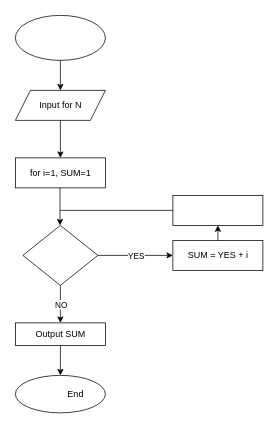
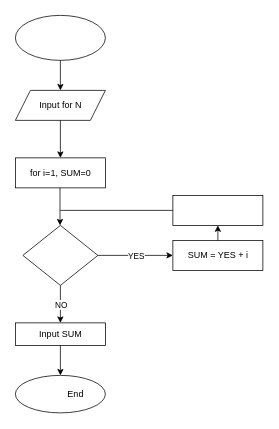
  <mxCell id="0" />
  <mxCell id="1" parent="0" />
  <mxCell id="2" value="" style="ellipse;whiteSpace=wrap;html=1;" parent="1" vertex="1"><mxGeometry x="20" width="120" height="60" as="geometry" y="20" /></mxCell>
  <mxCell id="3" value="" style="endArrow=classic;html=1;rounded=0;exitX=0.5;exitY=1;exitDx=0;exitDy=0;" parent="1" source="2" edge="1"><mxGeometry width="50" height="50" relative="1" as="geometry"><mxPoint x="70" y="150" as="sourcePoint" /><mxPoint x="80" y="120" as="targetPoint" /></mxGeometry></mxCell>
  <mxCell id="4" value="" style="shape=parallelogram;perimeter=parallelogramPerimeter;whiteSpace=wrap;html=1;fixedSize=1;" parent="1" vertex="1"><mxGeometry x="20" y="120" width="120" height="40" as="geometry" /></mxCell>
  <mxCell id="5" value="" style="endArrow=classic;html=1;rounded=0;" parent="1" source="4" edge="1"><mxGeometry width="50" height="50" relative="1" as="geometry"><mxPoint x="55" y="240" as="sourcePoint" /><mxPoint x="80" y="210" as="targetPoint" /></mxGeometry></mxCell>
  <mxCell id="6" value="" style="rounded=0;whiteSpace=wrap;html=1;" parent="1" vertex="1"><mxGeometry x="20" y="210" width="120" height="40" as="geometry" /></mxCell>
  <mxCell id="7" value="" style="endArrow=classic;html=1;rounded=0;" parent="1" edge="1"><mxGeometry width="50" height="50" relative="1" as="geometry"><mxPoint x="79.5" y="250" as="sourcePoint" /><mxPoint x="79.5" y="300" as="targetPoint" /></mxGeometry></mxCell>
  <mxCell id="8" value="" style="endArrow=none;html=1;rounded=0;" parent="1" target="9" edge="1"><mxGeometry width="50" height="50" relative="1" as="geometry"><mxPoint x="80" y="280" as="sourcePoint" /><mxPoint x="190" y="300" as="targetPoint" /><Array as="points" /></mxGeometry></mxCell>
  <mxCell id="9" value="" style="rounded=0;whiteSpace=wrap;html=1;" parent="1" vertex="1"><mxGeometry x="230" y="260" width="120" height="40" as="geometry" /></mxCell>
  <mxCell id="10" value="" style="rhombus;whiteSpace=wrap;html=1;" parent="1" vertex="1"><mxGeometry x="30" y="300" width="100" height="80" as="geometry" /></mxCell>
  <mxCell id="11" value="" style="endArrow=classic;html=1;rounded=0;entryX=0;entryY=0.5;entryDx=0;entryDy=0;exitX=1;exitY=0.5;exitDx=0;exitDy=0;" parent="1" source="10" target="13" edge="1"><mxGeometry relative="1" as="geometry"><mxPoint x="130" y="359.5" as="sourcePoint" /><mxPoint x="210" y="360" as="targetPoint" /><Array as="points"><mxPoint x="180" y="340" /></Array></mxGeometry></mxCell>
  <mxCell id="12" value="YES" style="edgeLabel;resizable=0;html=1;align=center;verticalAlign=middle;" parent="11" connectable="0" vertex="1"><mxGeometry relative="1" as="geometry" /></mxCell>
  <mxCell id="13" value="" style="rounded=0;whiteSpace=wrap;html=1;" parent="1" vertex="1"><mxGeometry x="230" y="320" width="120" height="40" as="geometry" /></mxCell>
  <mxCell id="14" value="" style="endArrow=classic;html=1;rounded=0;exitX=0.5;exitY=1;exitDx=0;exitDy=0;" parent="1" source="10" edge="1"><mxGeometry relative="1" as="geometry"><mxPoint x="40" y="410" as="sourcePoint" /><mxPoint x="80" y="430" as="targetPoint" /><Array as="points" /></mxGeometry></mxCell>
  <mxCell id="15" value="NO" style="edgeLabel;resizable=0;html=1;align=center;verticalAlign=middle;" parent="14" connectable="0" vertex="1"><mxGeometry relative="1" as="geometry" /></mxCell>
  <mxCell id="16" value="" style="rounded=0;whiteSpace=wrap;html=1;" parent="1" vertex="1"><mxGeometry x="20" y="430" width="120" height="30" as="geometry" /></mxCell>
  <mxCell id="17" value="" style="endArrow=classic;html=1;rounded=0;exitX=0.5;exitY=1;exitDx=0;exitDy=0;" parent="1" source="16" target="18" edge="1"><mxGeometry width="50" height="50" relative="1" as="geometry"><mxPoint x="70" y="500" as="sourcePoint" /><mxPoint x="80" y="500" as="targetPoint" /></mxGeometry></mxCell>
  <mxCell id="18" value="" style="ellipse;whiteSpace=wrap;html=1;" parent="1" vertex="1"><mxGeometry x="20" y="500" width="120" height="50" as="geometry" /></mxCell>
  <mxCell id="19" value="Input for N" style="text;html=1;resizable=0;autosize=1;align=center;verticalAlign=middle;points=[];fillColor=none;strokeColor=none;rounded=0;" parent="1" vertex="1"><mxGeometry x="40" y="125" width="80" height="30" as="geometry" /></mxCell>
- <mxCell id="20" value="for i=1, SUM=1" style="text;html=1;resizable=0;autosize=1;align=center;verticalAlign=middle;points=[];fillColor=none;strokeColor=none;rounded=0;" parent="1" vertex="1"><mxGeometry x="30" y="215" width="100" height="30" as="geometry" /></mxCell>
+ <mxCell id="20" value="for i=1, SUM=0" style="text;html=1;resizable=0;autosize=1;align=center;verticalAlign=middle;points=[];fillColor=none;strokeColor=none;rounded=0;" parent="1" vertex="1"><mxGeometry x="30" y="215" width="100" height="30" as="geometry" /></mxCell>
  <mxCell id="21" value="SUM = YES + i" style="text;html=1;resizable=0;autosize=1;align=center;verticalAlign=middle;points=[];fillColor=none;strokeColor=none;rounded=0;" parent="1" vertex="1"><mxGeometry x="235" y="325" width="110" height="30" as="geometry" /></mxCell>
- <mxCell id="22" value="Output SUM" style="text;html=1;resizable=0;autosize=1;align=center;verticalAlign=middle;points=[];fillColor=none;strokeColor=none;rounded=0;" parent="1" vertex="1"><mxGeometry x="35" y="430" width="90" height="30" as="geometry" /></mxCell>
+ <mxCell id="22" value="Input SUM" style="text;html=1;resizable=0;autosize=1;align=center;verticalAlign=middle;points=[];fillColor=none;strokeColor=none;rounded=0;" parent="1" vertex="1"><mxGeometry x="35" y="430" width="90" height="30" as="geometry" /></mxCell>
  <mxCell id="23" value="End" style="text;html=1;resizable=0;autosize=1;align=center;verticalAlign=middle;points=[];fillColor=none;strokeColor=none;rounded=0;" parent="1" vertex="1"><mxGeometry x="80" y="510" width="40" height="30" as="geometry" /></mxCell>
  <mxCell id="24" value="" style="endArrow=classic;html=1;rounded=0;exitX=0.5;exitY=0;exitDx=0;exitDy=0;entryX=0.5;entryY=1;entryDx=0;entryDy=0;" edge="1" parent="1" source="13" target="9"><mxGeometry width="50" height="50" relative="1" as="geometry"><mxPoint x="250" y="340" as="sourcePoint" /><mxPoint x="290" y="300" as="targetPoint" /></mxGeometry></mxCell>
